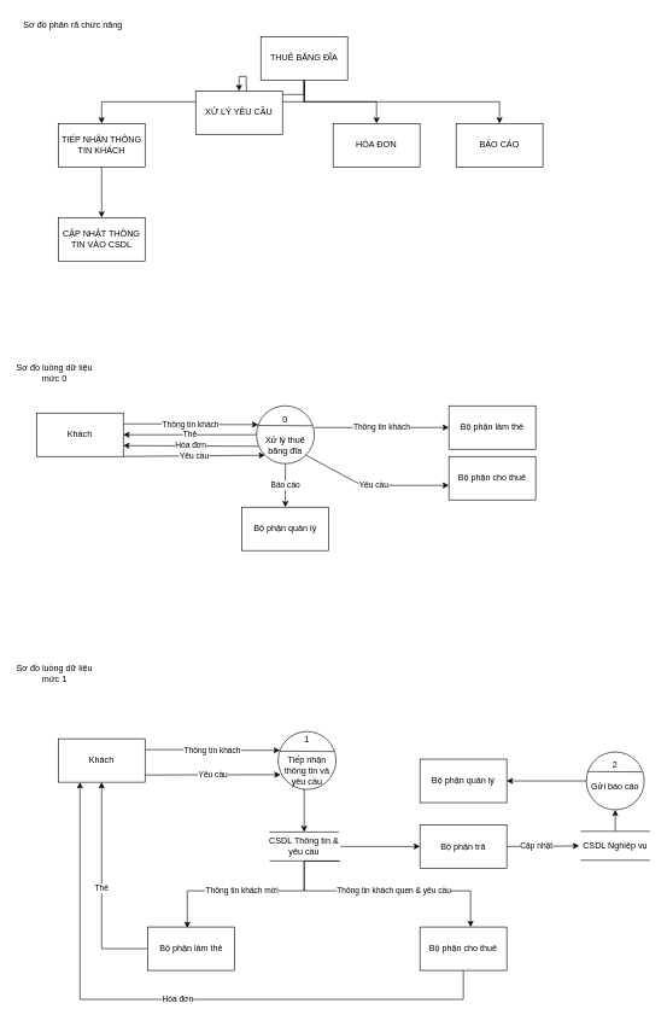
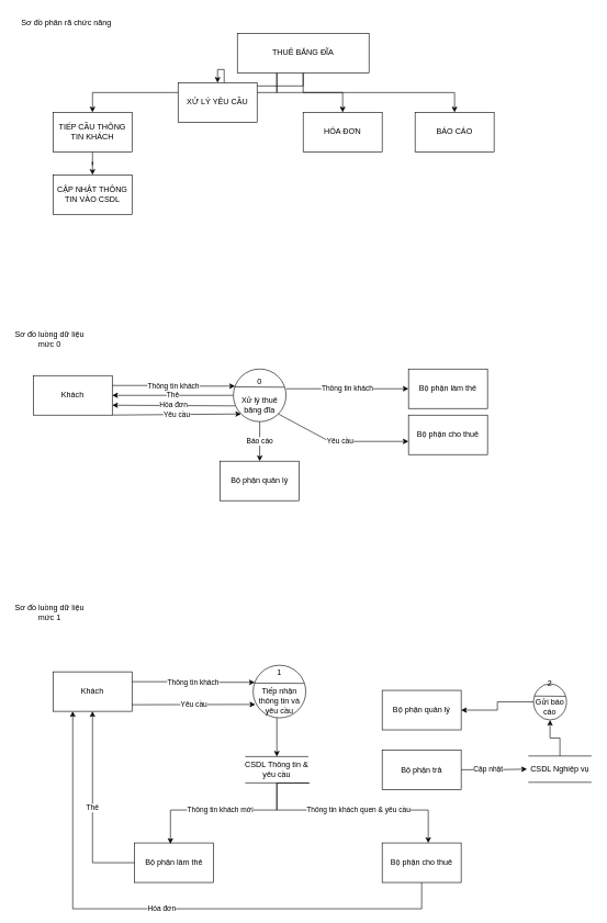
  <mxCell id="0" />
  <mxCell id="1" parent="0" />
  <mxCell id="2" style="edgeStyle=orthogonalEdgeStyle;rounded=0;orthogonalLoop=1;jettySize=auto;html=1;entryX=0.5;entryY=0;entryDx=0;entryDy=0;" edge="1" parent="1" source="6" target="8"><mxGeometry relative="1" as="geometry"><Array as="points"><mxPoint x="420" y="140" /><mxPoint x="140" y="140" /></Array></mxGeometry></mxCell>
  <mxCell id="3" style="edgeStyle=orthogonalEdgeStyle;rounded=0;orthogonalLoop=1;jettySize=auto;html=1;entryX=0.5;entryY=0;entryDx=0;entryDy=0;" edge="1" parent="1" source="6" target="10"><mxGeometry relative="1" as="geometry" /></mxCell>
  <mxCell id="4" style="edgeStyle=orthogonalEdgeStyle;rounded=0;orthogonalLoop=1;jettySize=auto;html=1;entryX=0.5;entryY=0;entryDx=0;entryDy=0;" edge="1" parent="1" source="6" target="12"><mxGeometry relative="1" as="geometry"><Array as="points"><mxPoint x="420" y="140" /><mxPoint x="690" y="140" /></Array></mxGeometry></mxCell>
  <mxCell id="5" style="edgeStyle=orthogonalEdgeStyle;rounded=0;orthogonalLoop=1;jettySize=auto;html=1;entryX=0.5;entryY=0;entryDx=0;entryDy=0;" edge="1" parent="1" source="6" target="11"><mxGeometry relative="1" as="geometry" /></mxCell>
- <mxCell id="6" value="THUÊ BĂNG ĐĨA" style="rounded=0;whiteSpace=wrap;html=1;" parent="1" vertex="1"><mxGeometry x="360" y="50" width="120" height="60" as="geometry" /></mxCell>
+ <mxCell id="6" value="THUÊ BĂNG ĐĨA" style="rounded=0;whiteSpace=wrap;html=1;" parent="1" vertex="1"><mxGeometry x="360" y="50" width="200" height="60" as="geometry" /></mxCell>
  <mxCell id="7" style="edgeStyle=orthogonalEdgeStyle;rounded=0;orthogonalLoop=1;jettySize=auto;html=1;" edge="1" parent="1" source="8" target="9"><mxGeometry relative="1" as="geometry" /></mxCell>
- <mxCell id="8" value="TIẾP NHẬN THÔNG TIN KHÁCH" style="rounded=0;whiteSpace=wrap;html=1;" parent="1" vertex="1"><mxGeometry x="80" y="170" width="120" height="60" as="geometry" /></mxCell>
- <mxCell id="9" value="CẬP NHẬT THÔNG TIN VÀO CSDL" style="rounded=0;whiteSpace=wrap;html=1;" parent="1" vertex="1"><mxGeometry x="80" y="300" width="120" height="60" as="geometry" /></mxCell>
+ <mxCell id="8" value="TIẾP CẦU THÔNG TIN KHÁCH" style="rounded=0;whiteSpace=wrap;html=1;" parent="1" vertex="1"><mxGeometry x="80" y="170" width="120" height="60" as="geometry" /></mxCell>
+ <mxCell id="9" value="CẬP NHẬT THÔNG TIN VÀO CSDL" style="rounded=0;whiteSpace=wrap;html=1;" parent="1" vertex="1"><mxGeometry x="80" y="265" width="120" height="60" as="geometry" /></mxCell>
  <mxCell id="10" value="XỬ LÝ YÊU CẦU" style="rounded=0;whiteSpace=wrap;html=1;" parent="1" vertex="1"><mxGeometry x="270" y="125" width="120" height="60" as="geometry" /></mxCell>
  <mxCell id="11" value="HÓA ĐƠN" style="rounded=0;whiteSpace=wrap;html=1;" parent="1" vertex="1"><mxGeometry x="460" y="170" width="120" height="60" as="geometry" /></mxCell>
  <mxCell id="12" value="BÁO CÁO" style="rounded=0;whiteSpace=wrap;html=1;" parent="1" vertex="1"><mxGeometry x="630" y="170" width="120" height="60" as="geometry" /></mxCell>
  <mxCell id="13" value="Sơ đồ luồng dữ liệu mức 0" style="text;html=1;strokeColor=none;fillColor=none;align=center;verticalAlign=middle;whiteSpace=wrap;rounded=0;" parent="1" vertex="1"><mxGeometry x="20" y="490" width="110" height="50" as="geometry" /></mxCell>
  <mxCell id="14" value="Sơ đồ phân rã chức năng" style="text;html=1;align=center;verticalAlign=middle;resizable=0;points=[];autosize=1;strokeColor=none;fillColor=none;" parent="1" vertex="1"><mxGeometry x="20" y="20" width="160" height="30" as="geometry" /></mxCell>
  <mxCell id="15" value="Thẻ" style="edgeStyle=orthogonalEdgeStyle;rounded=0;orthogonalLoop=1;jettySize=auto;html=1;exitX=0;exitY=0.5;exitDx=0;exitDy=0;entryX=1;entryY=0.5;entryDx=0;entryDy=0;" edge="1" parent="1" source="17" target="20"><mxGeometry relative="1" as="geometry" /></mxCell>
  <mxCell id="16" value="Báo cáo" style="edgeStyle=orthogonalEdgeStyle;rounded=0;orthogonalLoop=1;jettySize=auto;html=1;entryX=0.5;entryY=0;entryDx=0;entryDy=0;" edge="1" parent="1" source="17" target="24"><mxGeometry relative="1" as="geometry" /></mxCell>
  <mxCell id="17" value="0&lt;br&gt;&lt;br&gt;Xử lý thuê băng đĩa" style="ellipse;whiteSpace=wrap;html=1;aspect=fixed;" parent="1" vertex="1"><mxGeometry x="354" y="560" width="80" height="80" as="geometry" /></mxCell>
  <mxCell id="18" value="" style="endArrow=none;html=1;rounded=0;entryX=0.965;entryY=0.345;entryDx=0;entryDy=0;entryPerimeter=0;exitX=0.024;exitY=0.339;exitDx=0;exitDy=0;exitPerimeter=0;" parent="1" source="17" target="17" edge="1"><mxGeometry width="50" height="50" relative="1" as="geometry"><mxPoint x="354" y="590" as="sourcePoint" /><mxPoint x="404" y="540" as="targetPoint" /></mxGeometry></mxCell>
  <mxCell id="19" value="Thông tin khách" style="edgeStyle=orthogonalEdgeStyle;rounded=0;orthogonalLoop=1;jettySize=auto;html=1;exitX=1;exitY=0.25;exitDx=0;exitDy=0;entryX=0.03;entryY=0.325;entryDx=0;entryDy=0;entryPerimeter=0;" edge="1" parent="1" source="20" target="17"><mxGeometry relative="1" as="geometry" /></mxCell>
  <mxCell id="20" value="Khách" style="rounded=0;whiteSpace=wrap;html=1;" vertex="1" parent="1"><mxGeometry x="50" y="570" width="120" height="60" as="geometry" /></mxCell>
  <mxCell id="21" value="Bộ phận làm thẻ" style="rounded=0;whiteSpace=wrap;html=1;" vertex="1" parent="1"><mxGeometry x="620" y="560" width="120" height="60" as="geometry" /></mxCell>
  <mxCell id="22" value="Hóa đơn" style="endArrow=classic;html=1;rounded=0;entryX=1;entryY=0.75;entryDx=0;entryDy=0;exitX=0.041;exitY=0.7;exitDx=0;exitDy=0;exitPerimeter=0;" edge="1" parent="1" source="17" target="20"><mxGeometry width="50" height="50" relative="1" as="geometry"><mxPoint x="340" y="550" as="sourcePoint" /><mxPoint x="390" y="500" as="targetPoint" /></mxGeometry></mxCell>
  <mxCell id="23" value="Yêu cầu" style="endArrow=classic;html=1;rounded=0;exitX=1;exitY=1;exitDx=0;exitDy=0;entryX=0;entryY=1;entryDx=0;entryDy=0;" edge="1" parent="1" source="20" target="17"><mxGeometry width="50" height="50" relative="1" as="geometry"><mxPoint x="230" y="710" as="sourcePoint" /><mxPoint x="280" y="660" as="targetPoint" /></mxGeometry></mxCell>
  <mxCell id="24" value="Bộ phận quản lý" style="rounded=0;whiteSpace=wrap;html=1;" vertex="1" parent="1"><mxGeometry x="334" y="700" width="120" height="60" as="geometry" /></mxCell>
  <mxCell id="25" value="Sơ đồ luồng dữ liệu mức 1" style="text;html=1;strokeColor=none;fillColor=none;align=center;verticalAlign=middle;whiteSpace=wrap;rounded=0;" vertex="1" parent="1"><mxGeometry x="20" y="905" width="110" height="50" as="geometry" /></mxCell>
  <mxCell id="26" value="1&lt;br&gt;&lt;br&gt;Tiếp nhận thông tin và yêu cầu" style="ellipse;whiteSpace=wrap;html=1;aspect=fixed;" vertex="1" parent="1"><mxGeometry x="384" y="1010" width="80" height="80" as="geometry" /></mxCell>
  <mxCell id="27" value="" style="endArrow=none;html=1;rounded=0;entryX=0.965;entryY=0.345;entryDx=0;entryDy=0;entryPerimeter=0;exitX=0.024;exitY=0.339;exitDx=0;exitDy=0;exitPerimeter=0;" edge="1" parent="1" source="26" target="26"><mxGeometry width="50" height="50" relative="1" as="geometry"><mxPoint x="384" y="1040" as="sourcePoint" /><mxPoint x="434" y="990" as="targetPoint" /></mxGeometry></mxCell>
  <mxCell id="28" value="Thông tin khách" style="edgeStyle=orthogonalEdgeStyle;rounded=0;orthogonalLoop=1;jettySize=auto;html=1;exitX=1;exitY=0.25;exitDx=0;exitDy=0;entryX=0.03;entryY=0.325;entryDx=0;entryDy=0;entryPerimeter=0;" edge="1" parent="1" source="29" target="26"><mxGeometry relative="1" as="geometry" /></mxCell>
  <mxCell id="29" value="Khách" style="rounded=0;whiteSpace=wrap;html=1;" vertex="1" parent="1"><mxGeometry x="80" y="1020" width="120" height="60" as="geometry" /></mxCell>
  <mxCell id="30" value="Thẻ" style="edgeStyle=orthogonalEdgeStyle;rounded=0;orthogonalLoop=1;jettySize=auto;html=1;entryX=0.5;entryY=1;entryDx=0;entryDy=0;" edge="1" parent="1" source="31" target="29"><mxGeometry relative="1" as="geometry" /></mxCell>
  <mxCell id="31" value="Bộ phận làm thẻ" style="rounded=0;whiteSpace=wrap;html=1;" vertex="1" parent="1"><mxGeometry x="204" y="1280" width="120" height="60" as="geometry" /></mxCell>
  <mxCell id="32" value="Bộ phận quản lý" style="rounded=0;whiteSpace=wrap;html=1;" vertex="1" parent="1"><mxGeometry x="580" y="1048.2" width="120" height="60" as="geometry" /></mxCell>
  <mxCell id="33" value="Yêu cầu" style="endArrow=classic;html=1;rounded=0;entryX=0.041;entryY=0.745;entryDx=0;entryDy=0;entryPerimeter=0;" edge="1" parent="1" target="26"><mxGeometry width="50" height="50" relative="1" as="geometry"><mxPoint x="200" y="1070" as="sourcePoint" /><mxPoint x="250" y="1020" as="targetPoint" /></mxGeometry></mxCell>
  <mxCell id="34" value="Bộ phận cho thuê" style="rounded=0;whiteSpace=wrap;html=1;" vertex="1" parent="1"><mxGeometry x="620" y="630" width="120" height="60" as="geometry" /></mxCell>
  <mxCell id="35" value="Yêu cầu" style="endArrow=classic;html=1;rounded=0;exitX=1;exitY=1;exitDx=0;exitDy=0;" edge="1" parent="1" source="17"><mxGeometry width="50" height="50" relative="1" as="geometry"><mxPoint x="570" y="720" as="sourcePoint" /><mxPoint x="620" y="670" as="targetPoint" /><Array as="points"><mxPoint x="500" y="670" /></Array></mxGeometry></mxCell>
  <mxCell id="36" value="Thông tin khách" style="endArrow=classic;html=1;rounded=0;entryX=0;entryY=0.5;entryDx=0;entryDy=0;" edge="1" parent="1" target="21"><mxGeometry width="50" height="50" relative="1" as="geometry"><mxPoint x="434" y="590" as="sourcePoint" /><mxPoint x="484" y="540" as="targetPoint" /></mxGeometry></mxCell>
  <mxCell id="37" style="edgeStyle=orthogonalEdgeStyle;rounded=0;orthogonalLoop=1;jettySize=auto;html=1;exitX=0;exitY=0.5;exitDx=0;exitDy=0;" edge="1" parent="1" source="38" target="32"><mxGeometry relative="1" as="geometry"><Array as="points" /></mxGeometry></mxCell>
- <mxCell id="38" value="2&lt;br&gt;&lt;br&gt;Gửi báo cáo&lt;br&gt;&amp;nbsp;" style="ellipse;whiteSpace=wrap;html=1;aspect=fixed;" vertex="1" parent="1"><mxGeometry x="810" y="1038.2" width="80" height="80" as="geometry" /></mxCell>
+ <mxCell id="38" value="2&lt;br&gt;&lt;br&gt;Gửi báo cáo&lt;br&gt;&amp;nbsp;" style="ellipse;whiteSpace=wrap;html=1;aspect=fixed;" vertex="1" parent="1"><mxGeometry x="810" y="1038.2" width="50" height="55" as="geometry" /></mxCell>
  <mxCell id="39" value="" style="endArrow=none;html=1;rounded=0;entryX=0.965;entryY=0.345;entryDx=0;entryDy=0;entryPerimeter=0;exitX=0.024;exitY=0.339;exitDx=0;exitDy=0;exitPerimeter=0;" edge="1" source="38" target="38" parent="1"><mxGeometry width="50" height="50" relative="1" as="geometry"><mxPoint x="450" y="1069.2" as="sourcePoint" /><mxPoint x="500" y="1019.2" as="targetPoint" /></mxGeometry></mxCell>
  <mxCell id="40" value="Hóa đơn" style="edgeStyle=orthogonalEdgeStyle;rounded=0;orthogonalLoop=1;jettySize=auto;html=1;entryX=0.25;entryY=1;entryDx=0;entryDy=0;" edge="1" parent="1" source="43" target="29"><mxGeometry relative="1" as="geometry"><Array as="points"><mxPoint x="640" y="1380" /><mxPoint x="110" y="1380" /></Array></mxGeometry></mxCell>
  <mxCell id="41" style="edgeStyle=orthogonalEdgeStyle;rounded=0;orthogonalLoop=1;jettySize=auto;html=1;entryX=0;entryY=0.5;entryDx=0;entryDy=0;exitX=1;exitY=0.5;exitDx=0;exitDy=0;" edge="1" parent="1" source="55" target="54"><mxGeometry relative="1" as="geometry" /></mxCell>
  <mxCell id="42" value="Cập nhật" style="edgeLabel;html=1;align=center;verticalAlign=middle;resizable=0;points=[];" vertex="1" connectable="0" parent="41"><mxGeometry x="-0.275" y="-2" relative="1" as="geometry"><mxPoint x="4" y="-3" as="offset" /></mxGeometry></mxCell>
  <mxCell id="43" value="Bộ phận cho thuê" style="rounded=0;whiteSpace=wrap;html=1;" vertex="1" parent="1"><mxGeometry x="580" y="1280" width="120" height="60" as="geometry" /></mxCell>
  <mxCell id="44" value="" style="endArrow=none;html=1;rounded=0;" edge="1" parent="1"><mxGeometry width="50" height="50" relative="1" as="geometry"><mxPoint x="372" y="1148.77" as="sourcePoint" /><mxPoint x="468" y="1148.77" as="targetPoint" /></mxGeometry></mxCell>
  <mxCell id="45" value="" style="endArrow=none;html=1;rounded=0;" edge="1" parent="1"><mxGeometry width="50" height="50" relative="1" as="geometry"><mxPoint x="372" y="1188.77" as="sourcePoint" /><mxPoint x="468" y="1188.77" as="targetPoint" /></mxGeometry></mxCell>
  <mxCell id="46" value="Thông tin khách mới" style="edgeStyle=orthogonalEdgeStyle;rounded=0;orthogonalLoop=1;jettySize=auto;html=1;exitX=0.5;exitY=1;exitDx=0;exitDy=0;entryX=0.453;entryY=0.023;entryDx=0;entryDy=0;entryPerimeter=0;" edge="1" parent="1" source="49" target="31"><mxGeometry relative="1" as="geometry"><mxPoint x="360" y="1188.77" as="sourcePoint" /><Array as="points"><mxPoint x="420" y="1230" /><mxPoint x="258" y="1230" /></Array></mxGeometry></mxCell>
  <mxCell id="47" value="Thông tin khách quen &amp;amp; yêu cầu" style="edgeStyle=orthogonalEdgeStyle;rounded=0;orthogonalLoop=1;jettySize=auto;html=1;" edge="1" parent="1" target="43"><mxGeometry x="0.161" relative="1" as="geometry"><mxPoint x="470" y="1189" as="sourcePoint" /><Array as="points"><mxPoint x="420" y="1189" /><mxPoint x="420" y="1230" /><mxPoint x="650" y="1230" /></Array><mxPoint as="offset" /></mxGeometry></mxCell>
- <mxCell id="48" style="edgeStyle=orthogonalEdgeStyle;rounded=0;orthogonalLoop=1;jettySize=auto;html=1;entryX=0;entryY=0.5;entryDx=0;entryDy=0;" edge="1" parent="1" source="49" target="55"><mxGeometry relative="1" as="geometry" /></mxCell>
  <mxCell id="49" value="CSDL Thông tin &amp;amp; yêu cầu" style="text;html=1;strokeColor=none;fillColor=none;align=center;verticalAlign=middle;whiteSpace=wrap;rounded=0;" vertex="1" parent="1"><mxGeometry x="370" y="1148.77" width="100" height="40" as="geometry" /></mxCell>
  <mxCell id="50" value="" style="endArrow=classic;html=1;rounded=0;entryX=0.5;entryY=0;entryDx=0;entryDy=0;" edge="1" parent="1" target="49"><mxGeometry width="50" height="50" relative="1" as="geometry"><mxPoint x="420" y="1090" as="sourcePoint" /><mxPoint x="470" y="1040" as="targetPoint" /></mxGeometry></mxCell>
  <mxCell id="51" value="" style="endArrow=none;html=1;rounded=0;" edge="1" parent="1"><mxGeometry width="50" height="50" relative="1" as="geometry"><mxPoint x="802" y="1147.86" as="sourcePoint" /><mxPoint x="898" y="1147.86" as="targetPoint" /></mxGeometry></mxCell>
  <mxCell id="52" value="" style="endArrow=none;html=1;rounded=0;" edge="1" parent="1"><mxGeometry width="50" height="50" relative="1" as="geometry"><mxPoint x="802" y="1187.86" as="sourcePoint" /><mxPoint x="898" y="1187.86" as="targetPoint" /></mxGeometry></mxCell>
  <mxCell id="53" style="edgeStyle=orthogonalEdgeStyle;rounded=0;orthogonalLoop=1;jettySize=auto;html=1;exitX=0.5;exitY=0;exitDx=0;exitDy=0;entryX=0.5;entryY=1;entryDx=0;entryDy=0;" edge="1" parent="1" source="54" target="38"><mxGeometry relative="1" as="geometry" /></mxCell>
  <mxCell id="54" value="CSDL Nghiệp vụ" style="text;html=1;strokeColor=none;fillColor=none;align=center;verticalAlign=middle;whiteSpace=wrap;rounded=0;" vertex="1" parent="1"><mxGeometry x="800" y="1147.86" width="100" height="40" as="geometry" /></mxCell>
  <mxCell id="55" value="Bộ phận trả" style="rounded=0;whiteSpace=wrap;html=1;" vertex="1" parent="1"><mxGeometry x="580" y="1138.77" width="120" height="60" as="geometry" /></mxCell>
